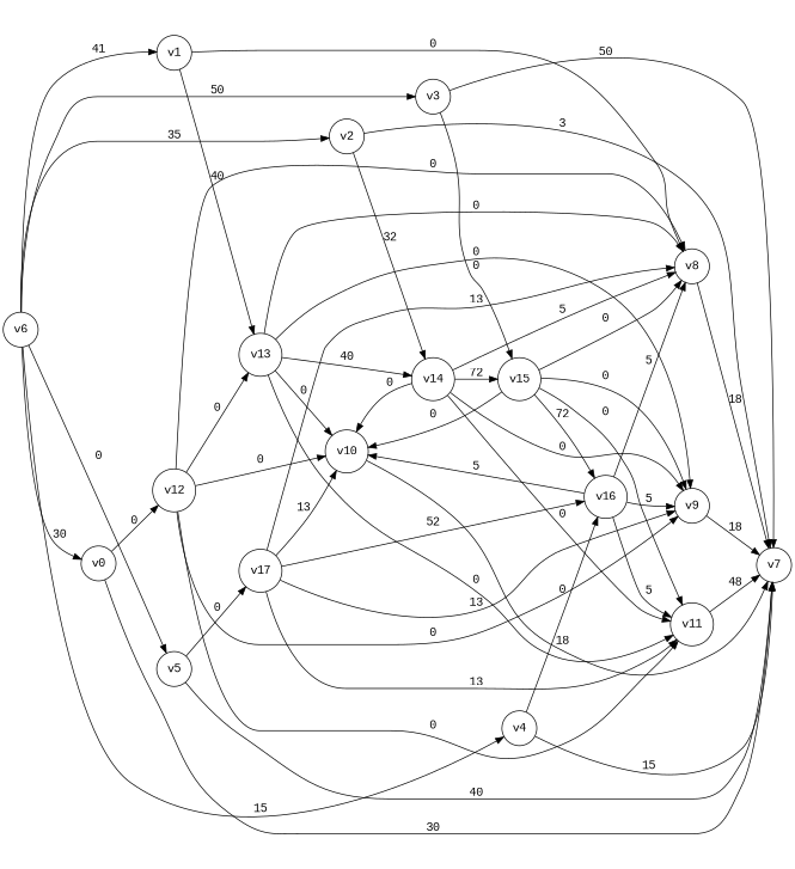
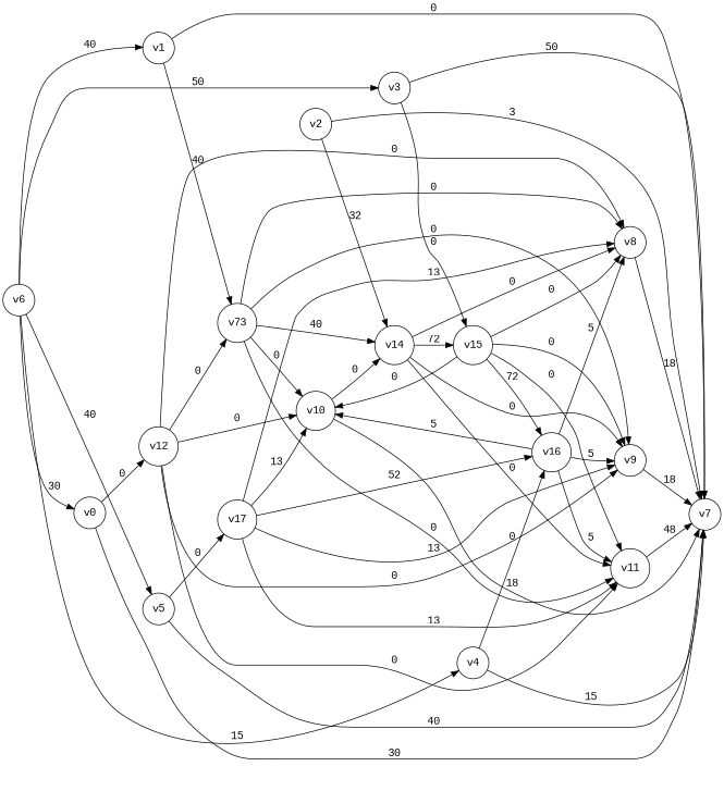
  digraph {
    fontname="Liberation Mono"
    rankdir=LR
    node [fontname="Liberation Mono" shape=circle]
    edge [fontname="Liberation Mono"]
    n1 [label=v0]
    n2 [label=v7]
    n3 [label=v12]
-   n4 [label=v13]
+   n4 [label=v73]
    n5 [label=v8]
    n6 [label=v9]
    n7 [label=v10]
    n8 [label=v11]
    n9 [label=v1]
    n10 [label=v14]
    n11 [label=v2]
    n12 [label=v15]
    n13 [label=v3]
    n14 [label=v16]
    n15 [label=v4]
    n16 [label=v5]
    n17 [label=v17]
    n18 [label=v6]
    n1 -> n2 [label=30]
    n1 -> n3 [label=0]
    n3 -> n4 [label=0]
    n3 -> n5 [label=0]
    n3 -> n6 [label=0]
    n3 -> n7 [label=0]
    n3 -> n8 [label=0]
    n4 -> n5 [label=0]
    n4 -> n6 [label=0]
    n4 -> n7 [label=0]
    n4 -> n8 [label=0]
    n4 -> n10 [label=40]
    n5 -> n2 [label=18]
    n6 -> n2 [label=18]
    n7 -> n2 [label=18]
    n8 -> n2 [label=48]
-   n9 -> n5 [label=0]
+   n9 -> n2 [label=0]
    n9 -> n4 [label=40]
-   n10 -> n5 [label=5]
+   n10 -> n5 [label=0]
    n10 -> n6 [label=0]
-   n10 -> n7 [label=0]
+   n7 -> n10 [label=0]
    n10 -> n8 [label=0]
    n10 -> n12 [label=72]
    n11 -> n2 [label=3]
    n11 -> n10 [label=32]
    n12 -> n5 [label=0]
    n12 -> n6 [label=0]
    n12 -> n7 [label=0]
    n12 -> n8 [label=0]
    n12 -> n14 [label=72]
    n13 -> n2 [label=50]
    n13 -> n12 [label=0]
    n14 -> n5 [label=5]
    n14 -> n6 [label=5]
    n14 -> n7 [label=5]
    n14 -> n8 [label=5]
    n15 -> n2 [label=15]
    n15 -> n14 [label=0]
    n16 -> n2 [label=40]
    n16 -> n17 [label=0]
    n17 -> n5 [label=13]
    n17 -> n6 [label=13]
    n17 -> n7 [label=13]
    n17 -> n8 [label=13]
    n17 -> n14 [label=52]
    n18 -> n1 [label=30]
-   n18 -> n9 [label=41]
-   n18 -> n11 [label=35]
+   n18 -> n9 [label=40]
    n18 -> n13 [label=50]
    n18 -> n15 [label=15]
-   n18 -> n16 [label=0]
+   n18 -> n16 [label=40]
  }
